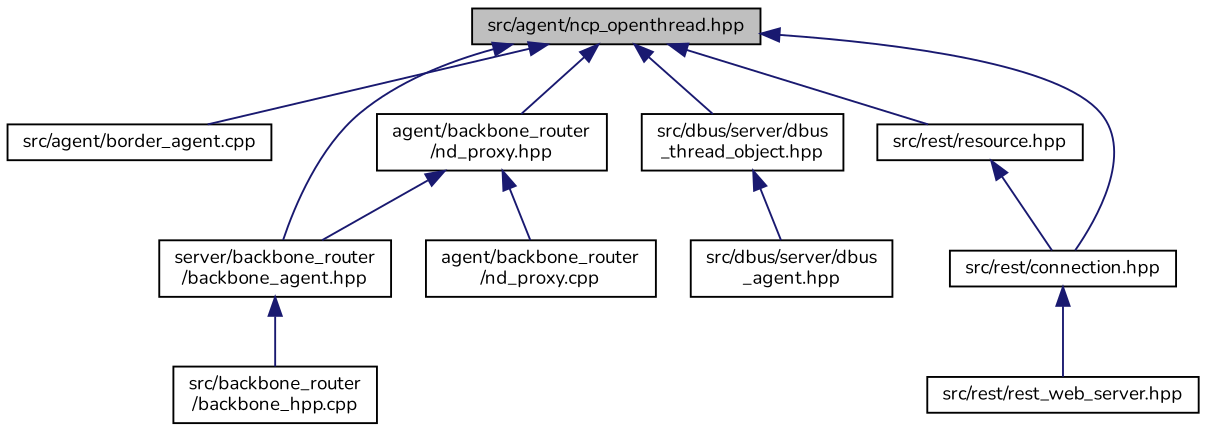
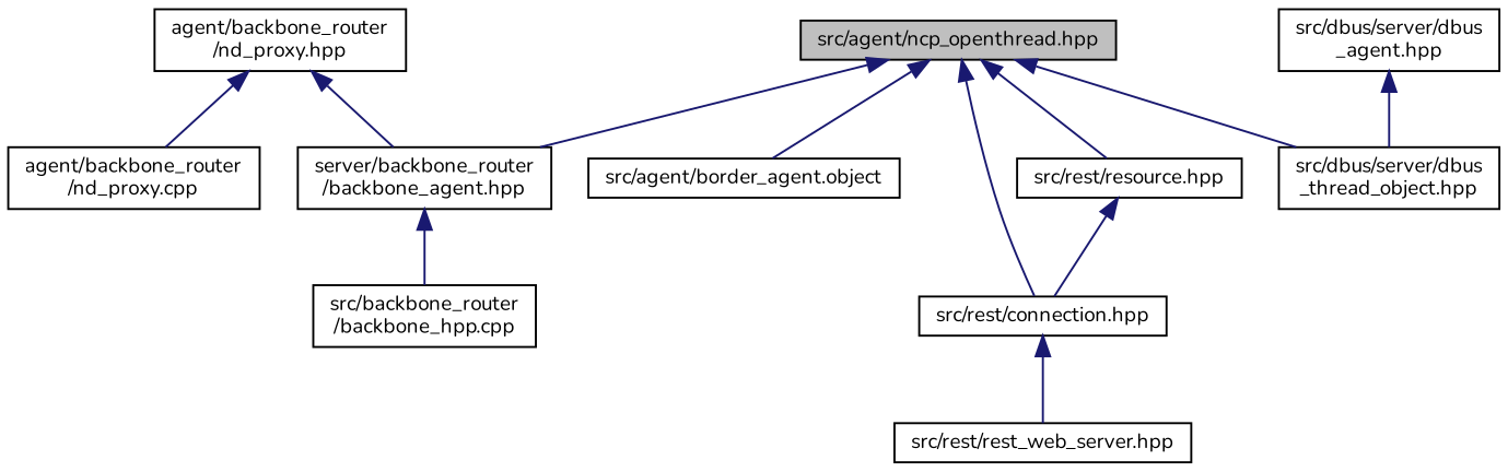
  digraph {
    fontname=Nunito
    node [color=black fillcolor=white fontname=Nunito fontsize=10 shape=record style=filled]
    edge [color=midnightblue dir=back fontname=Nunito fontsize=10 labelfontname=Helvetica labelfontsize=10 style=solid]
    n1 [fillcolor=grey75 fontcolor=black height=0.2 label="src/agent/ncp_openthread.hpp" width=0.4]
-   n2 [height=0.2 label="src/agent/border_agent.cpp" width=0.4]
+   n2 [height=0.2 label="src/agent/border_agent.object" width=0.4]
    n3 [height=0.2 label="server/backbone_router\l/backbone_agent.hpp" width=0.4]
    n4 [height=0.2 label="agent/backbone_router\l/nd_proxy.hpp" width=0.4]
    n5 [height=0.2 label="src/dbus/server/dbus\l_thread_object.hpp" width=0.4]
    n6 [height=0.2 label="src/rest/resource.hpp" width=0.4]
    n7 [height=0.2 label="src/rest/connection.hpp" width=0.4]
    n8 [height=0.2 label="src/backbone_router\l/backbone_hpp.cpp" width=0.4]
    n9 [height=0.2 label="agent/backbone_router\l/nd_proxy.cpp" width=0.4]
    n10 [height=0.2 label="src/dbus/server/dbus\l_agent.hpp" width=0.4]
    n11 [height=0.2 label="src/rest/rest_web_server.hpp" width=0.4]
    n1 -> n2
    n1 -> n3
-   n1 -> n4
    n1 -> n5
    n1 -> n6
    n1 -> n7
    n3 -> n8
    n4 -> n3
    n4 -> n9
-   n5 -> n10
+   n10 -> n5
    n6 -> n7
    n7 -> n11
  }
